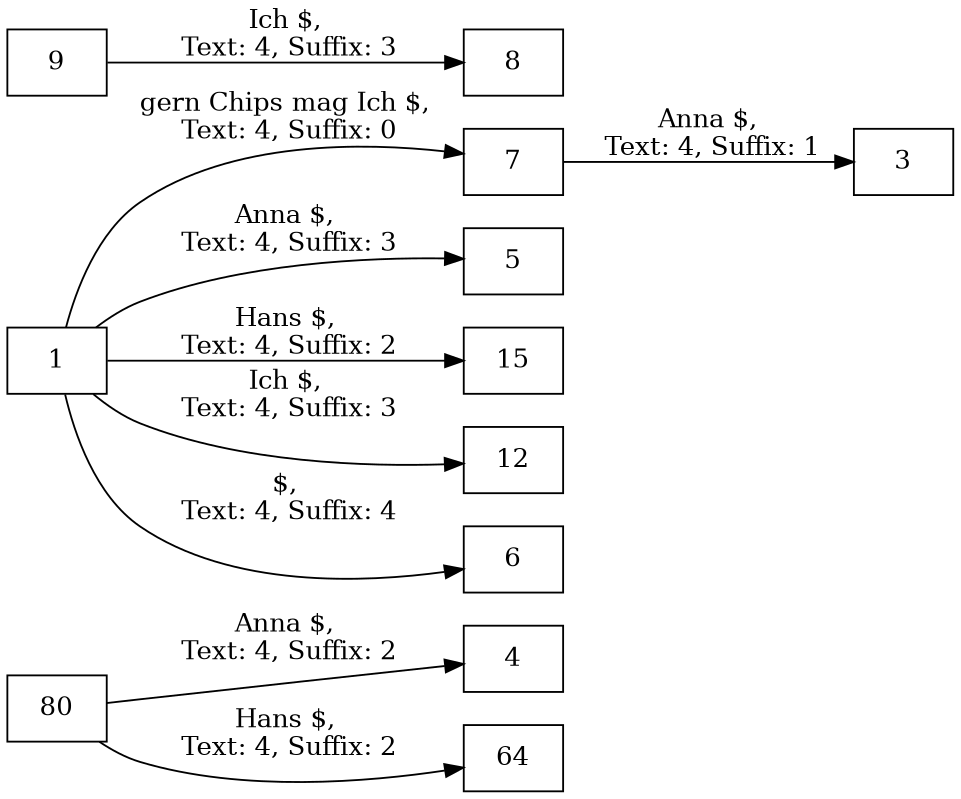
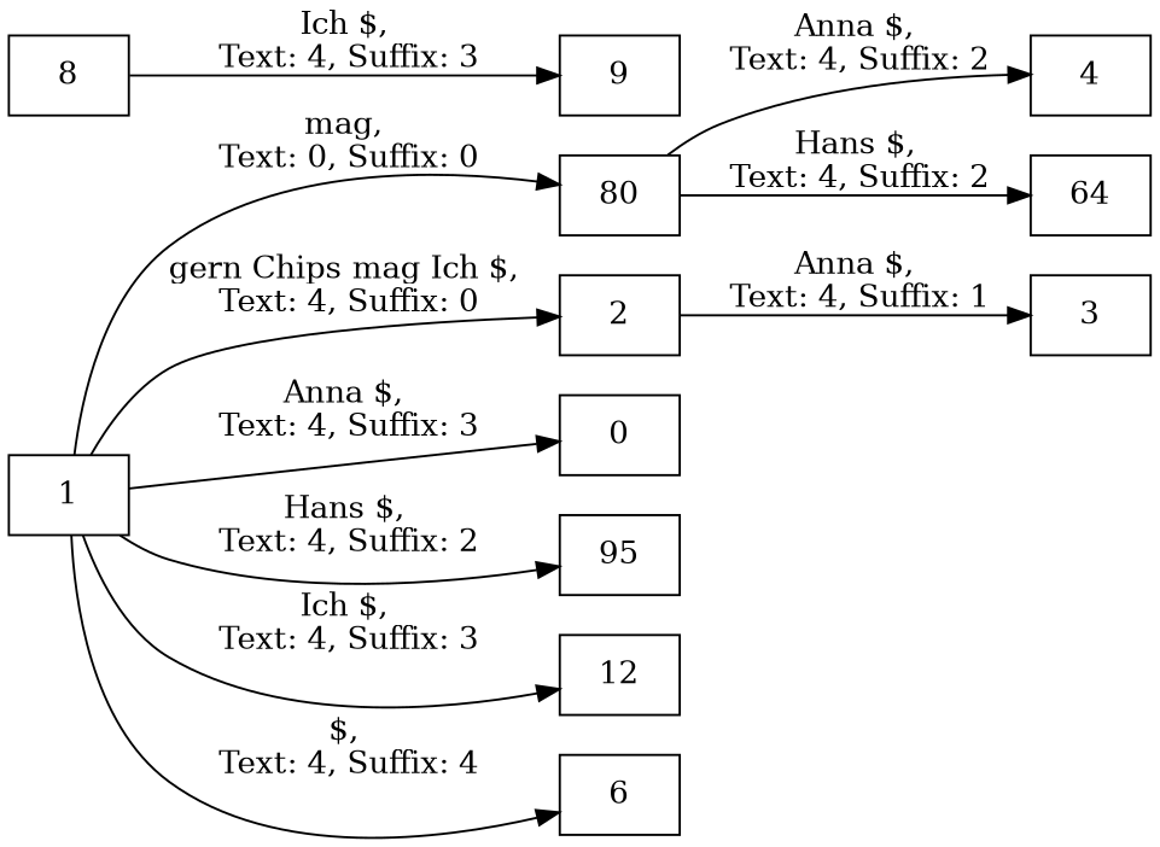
  digraph {
    rankdir=LR
    node [shape=box]
    n1 [label=80]
    1
-   7
-   5
-   15
+   7 [label=2]
+   5 [label=0]
+   15 [label=95]
    12
    6
    4
    n9 [label=64]
    3
    8
    9
    n1 -> 4 [label="Anna $,\n Text: 4, Suffix: 2"]
    n1 -> n9 [label="Hans $,\n Text: 4, Suffix: 2"]
+   1 -> n1 [label="mag,\n Text: 0, Suffix: 0"]
    1 -> 7 [label="gern Chips mag Ich $,\n Text: 4, Suffix: 0"]
    1 -> 5 [label="Anna $,\n Text: 4, Suffix: 3"]
    1 -> 15 [label="Hans $,\n Text: 4, Suffix: 2"]
    1 -> 12 [label="Ich $,\n Text: 4, Suffix: 3"]
    1 -> 6 [label="$,\n Text: 4, Suffix: 4"]
    7 -> 3 [label="Anna $,\n Text: 4, Suffix: 1"]
-   9 -> 8 [label="Ich $,\n Text: 4, Suffix: 3"]
+   8 -> 9 [label="Ich $,\n Text: 4, Suffix: 3"]
  }
